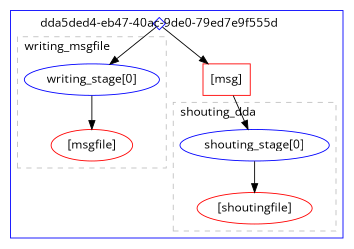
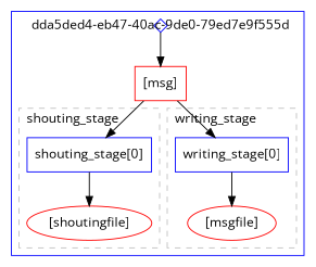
  digraph {
    fontname="Open Sans"
    node [color=blue fontname="Open Sans" shape=box]
    edge [fontname="Open Sans"]
-   n1 [label="shouting_stage[0]" shape=ellipse]
+   n1 [label="shouting_stage[0]"]
    n2 [color=red label="[shoutingfile]" shape=""]
-   n3 [label="writing_stage[0]" shape=ellipse]
+   n3 [label="writing_stage[0]"]
    n4 [color=red label="[msgfile]" shape=""]
    "dda5ded4-eb47-40ac-9de0-79ed7e9f555d" [fixedsize=True height=0.2 shape=diamond width=0.2]
    n6 [color=red label="[msg]"]
    subgraph cluster_1 {
      color=blue
      style=solid
      "dda5ded4-eb47-40ac-9de0-79ed7e9f555d"
      n6
      subgraph cluster_2 {
        color=grey
-       label=shouting_dda
+       label=shouting_stage
        labeljust=l
        style=dashed
        n1
        n2
      }
      subgraph cluster_3 {
        color=grey
        label=init
        labeljust=l
        style=dashed
      }
      subgraph cluster_4 {
        color=grey
-       label=writing_msgfile
+       label=writing_stage
        labeljust=l
        style=dashed
        n3
        n4
      }
    }
    n1 -> n2
    n3 -> n4
    "dda5ded4-eb47-40ac-9de0-79ed7e9f555d" -> n6
    n6 -> n1
-   "dda5ded4-eb47-40ac-9de0-79ed7e9f555d" -> n3
+   n6 -> n3
  }
